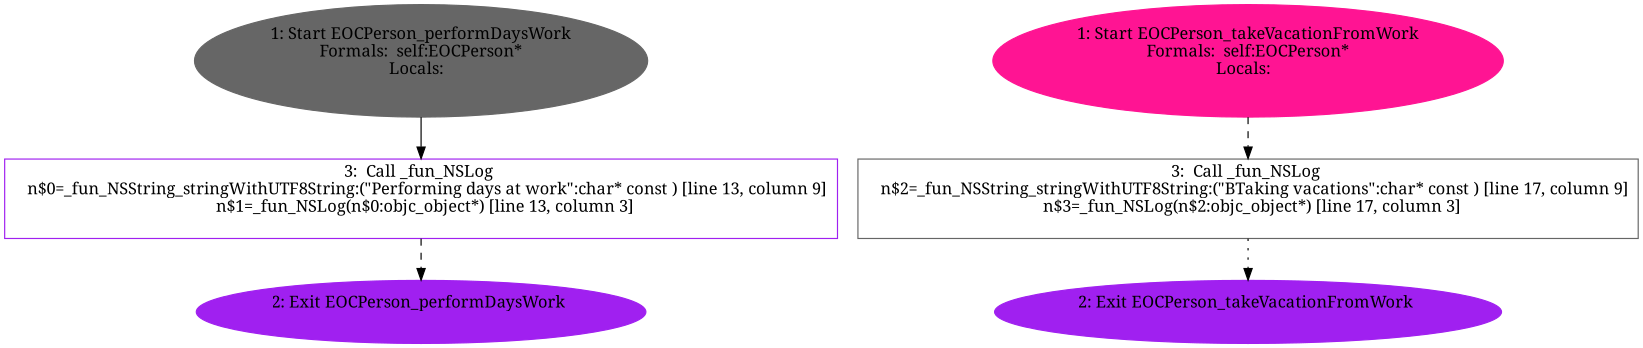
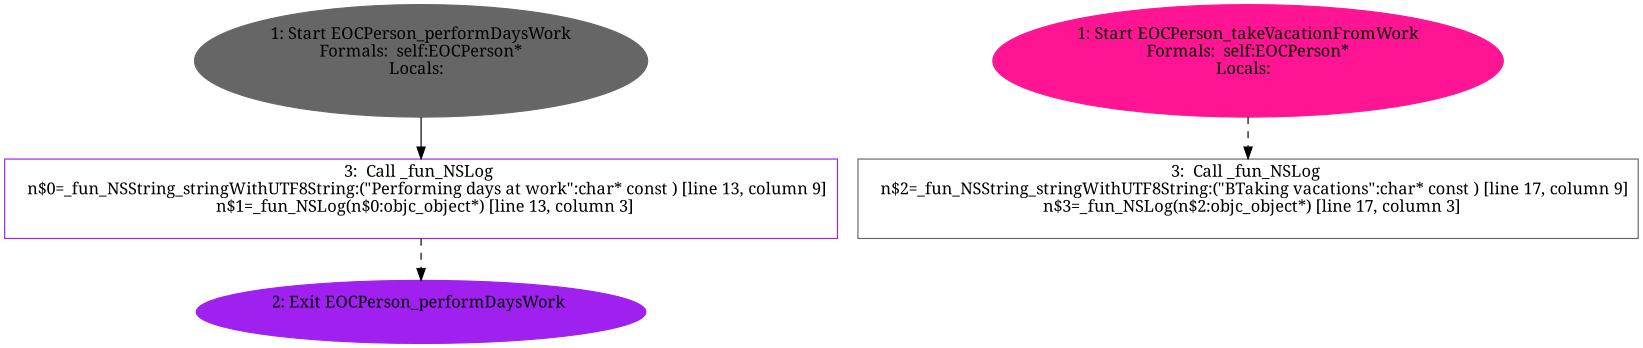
  digraph {
    fontname="Noto Serif"
    node [color=purple style=filled fontname="Noto Serif"]
    edge [style=dashed fontname="Noto Serif"]
    n1 [color=gray40 label="1: Start EOCPerson_performDaysWork\nFormals:  self:EOCPerson*\nLocals:  \n  "]
    n2 [label="3:  Call _fun_NSLog \n   n$0=_fun_NSString_stringWithUTF8String:(\"Performing days at work\":char* const ) [line 13, column 9]\n  n$1=_fun_NSLog(n$0:objc_object*) [line 13, column 3]\n " shape=box style=""]
    n3 [label="2: Exit EOCPerson_performDaysWork \n  "]
    n4 [color=deeppink label="1: Start EOCPerson_takeVacationFromWork\nFormals:  self:EOCPerson*\nLocals:  \n  "]
    n5 [label="3:  Call _fun_NSLog \n   n$2=_fun_NSString_stringWithUTF8String:(\"BTaking vacations\":char* const ) [line 17, column 9]\n  n$3=_fun_NSLog(n$2:objc_object*) [line 17, column 3]\n " shape=box color=gray40 style=""]
-   n6 [label="2: Exit EOCPerson_takeVacationFromWork \n  "]
    n1 -> n2 [style=solid]
    n2 -> n3
    n4 -> n5
-   n5 -> n6 [style=dotted]
  }
